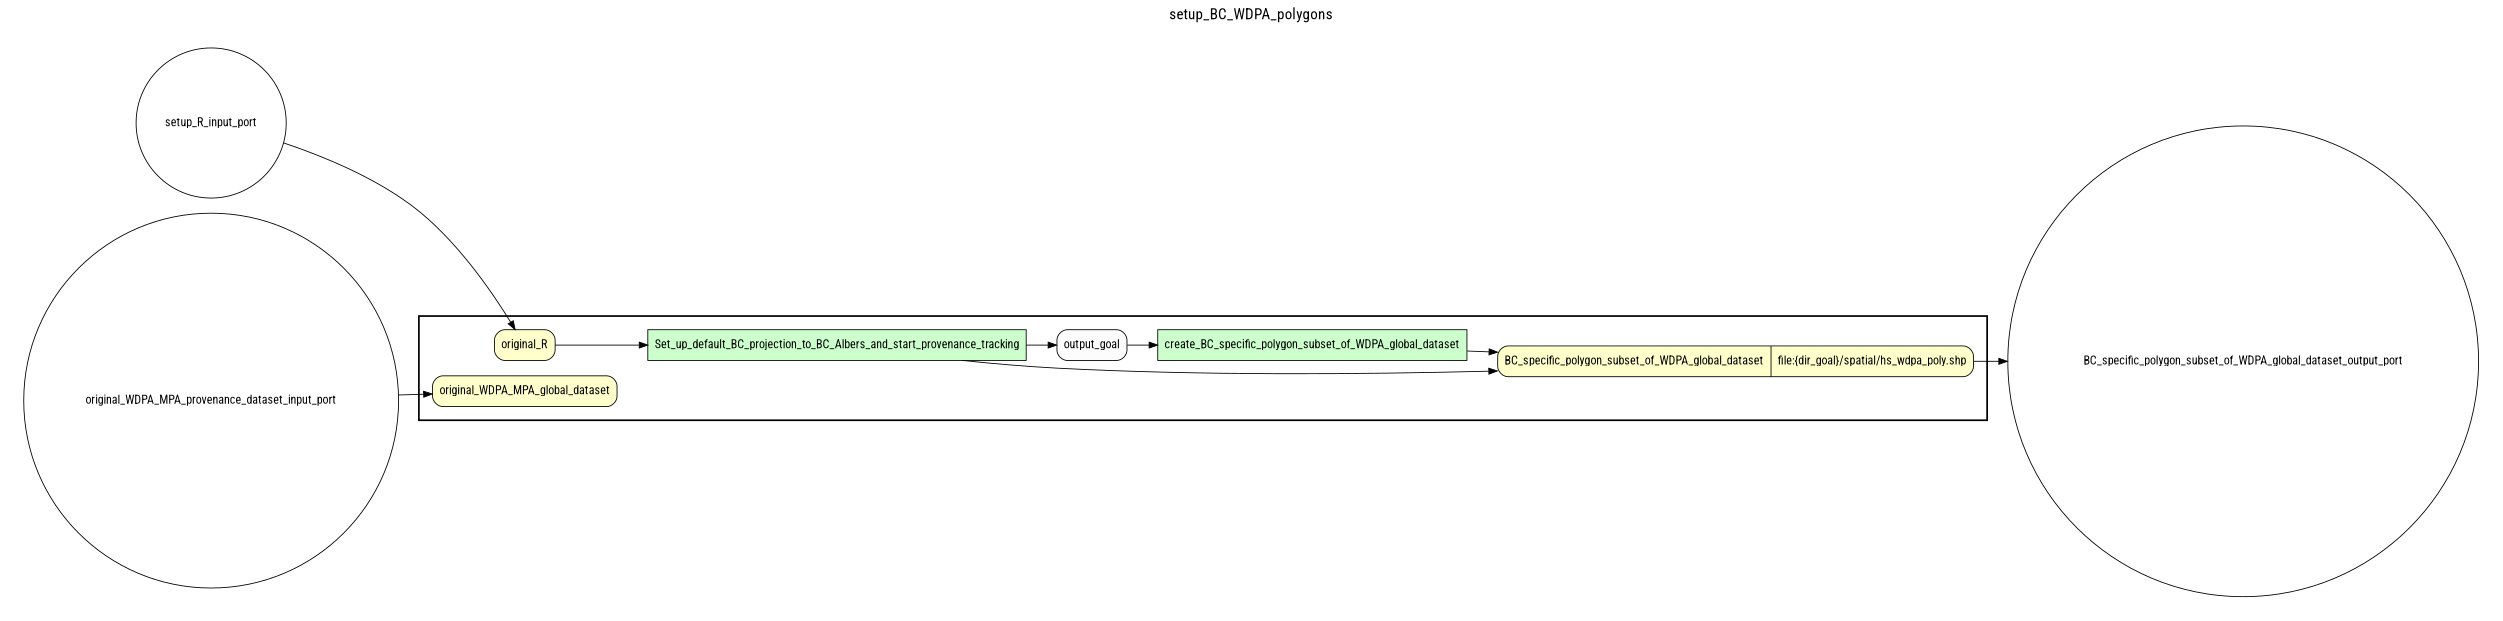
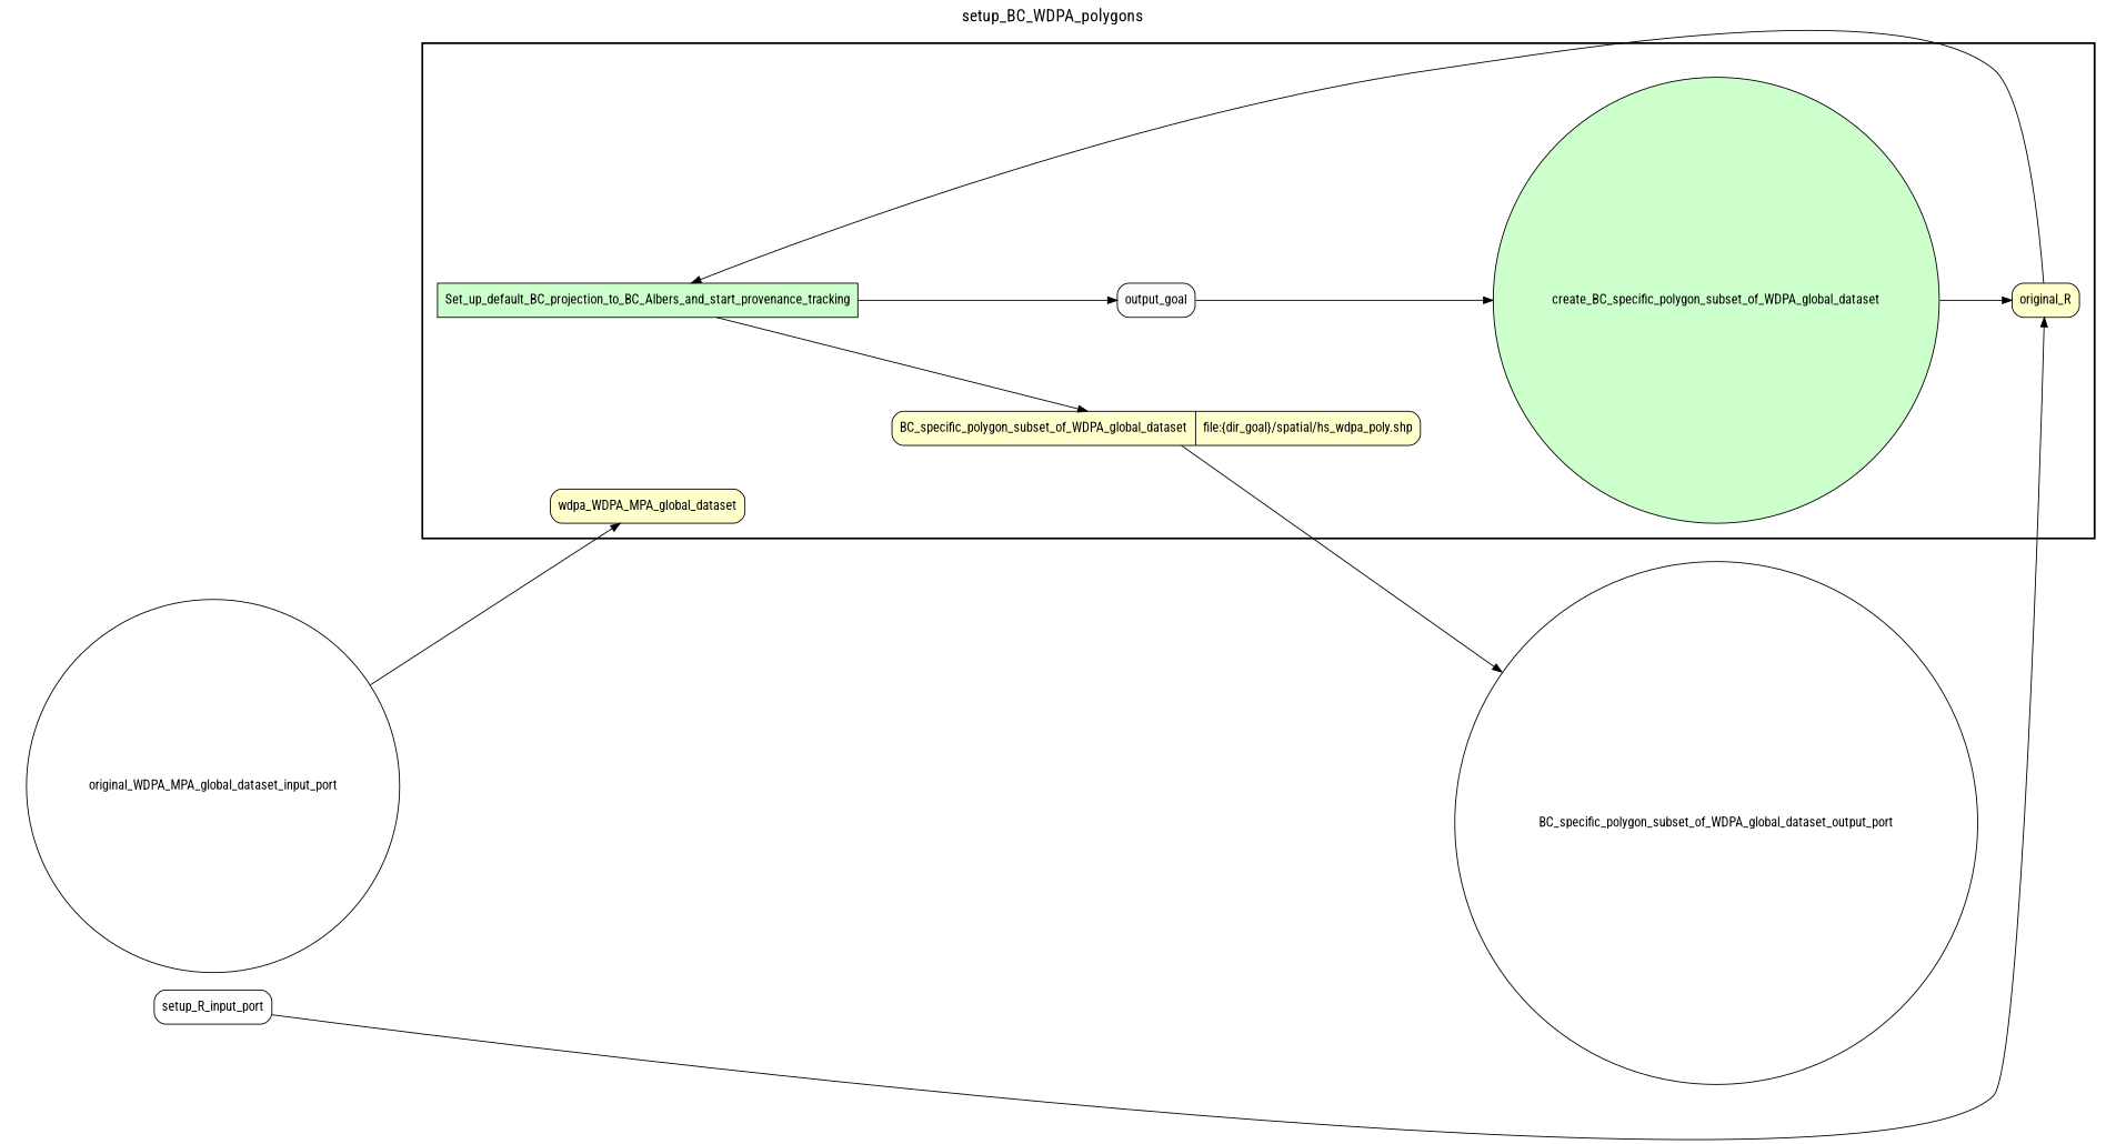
  digraph {
    fontname="Roboto Condensed"
    fontsize=18
    label=setup_BC_WDPA_polygons
    labelloc=t
    rankdir=LR
    node [fillcolor="#FFFFCC" fontname="Roboto Condensed" peripheries=1 shape=box style="rounded,filled"]
    edge [fontname="Roboto Condensed"]
    Set_up_default_BC_projection_to_BC_Albers_and_start_provenance_tracking [fillcolor="#CCFFCC" style=filled]
    n2 [label="{<f0> BC_specific_polygon_subset_of_WDPA_global_dataset |<f1> file\:\{dir_goal\}/spatial/hs_wdpa_poly.shp}" rankdir=LR shape=record]
    n3 [fillcolor="#FCFCFC" label=output_goal]
-   create_BC_specific_polygon_subset_of_WDPA_global_dataset [fillcolor="#CCFFCC" style=filled]
+   create_BC_specific_polygon_subset_of_WDPA_global_dataset [fillcolor="#CCFFCC" shape=circle style=filled]
    n5 [label=original_R]
-   original_WDPA_MPA_global_dataset
-   setup_R_input_port [fillcolor="#FFFFFF" shape=circle width=0.2]
-   original_WDPA_MPA_global_dataset_input_port [fillcolor="#FFFFFF" shape=circle width=0.2 label=original_WDPA_MPA_provenance_dataset_input_port]
+   original_WDPA_MPA_global_dataset [label=wdpa_WDPA_MPA_global_dataset]
+   setup_R_input_port [fillcolor="#FFFFFF" width=0.2]
+   original_WDPA_MPA_global_dataset_input_port [fillcolor="#FFFFFF" shape=circle width=0.2]
    BC_specific_polygon_subset_of_WDPA_global_dataset_output_port [fillcolor="#FFFFFF" shape=circle width=0.2]
    subgraph cluster_1 {
      color=black
      label=""
      penwidth=2
      subgraph cluster_2 {
        color=white
        label=""
        penwidth=2
        Set_up_default_BC_projection_to_BC_Albers_and_start_provenance_tracking
        n2
        n3
        create_BC_specific_polygon_subset_of_WDPA_global_dataset
        n5
        original_WDPA_MPA_global_dataset
      }
    }
    subgraph cluster_3 {
      color=white
      label=""
      subgraph cluster_4 {
        color=white
        label=""
        setup_R_input_port
        original_WDPA_MPA_global_dataset_input_port
      }
    }
    subgraph cluster_5 {
      color=white
      label=""
      subgraph cluster_6 {
        color=white
        label=""
        BC_specific_polygon_subset_of_WDPA_global_dataset_output_port
      }
    }
    Set_up_default_BC_projection_to_BC_Albers_and_start_provenance_tracking -> n2
    Set_up_default_BC_projection_to_BC_Albers_and_start_provenance_tracking -> n3
    n2 -> BC_specific_polygon_subset_of_WDPA_global_dataset_output_port
    n3 -> create_BC_specific_polygon_subset_of_WDPA_global_dataset
-   create_BC_specific_polygon_subset_of_WDPA_global_dataset -> n2
+   create_BC_specific_polygon_subset_of_WDPA_global_dataset -> n5
    n5 -> Set_up_default_BC_projection_to_BC_Albers_and_start_provenance_tracking
    setup_R_input_port -> n5
    original_WDPA_MPA_global_dataset_input_port -> original_WDPA_MPA_global_dataset
  }
